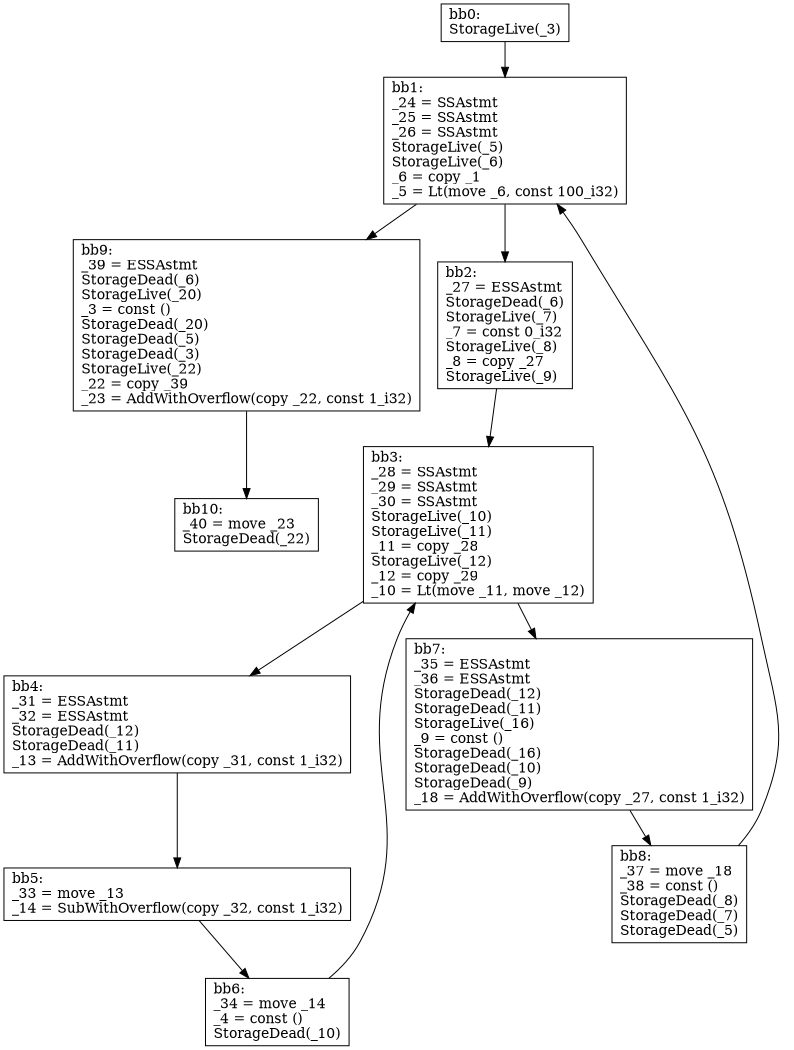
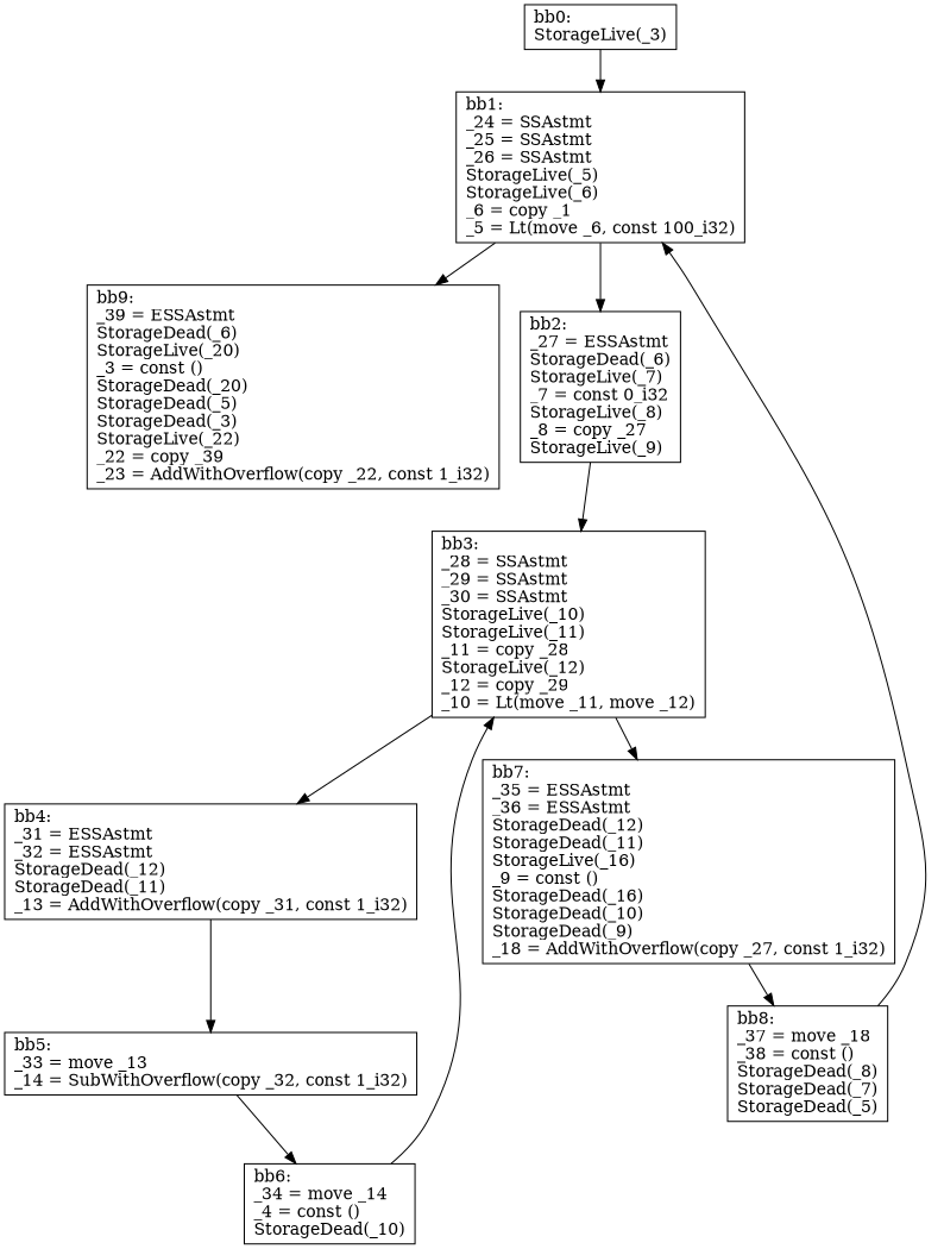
  digraph {
    node [shape=box]
    n1 [label="bb0:\lStorageLive(_3)\l"]
    n2 [label="bb1:\l_24 = SSAstmt\l_25 = SSAstmt\l_26 = SSAstmt\lStorageLive(_5)\lStorageLive(_6)\l_6 = copy _1\l_5 = Lt(move _6, const 100_i32)\l"]
    n3 [label="bb9:\l_39 = ESSAstmt\lStorageDead(_6)\lStorageLive(_20)\l_3 = const ()\lStorageDead(_20)\lStorageDead(_5)\lStorageDead(_3)\lStorageLive(_22)\l_22 = copy _39\l_23 = AddWithOverflow(copy _22, const 1_i32)\l"]
    n4 [label="bb2:\l_27 = ESSAstmt\lStorageDead(_6)\lStorageLive(_7)\l_7 = const 0_i32\lStorageLive(_8)\l_8 = copy _27\lStorageLive(_9)\l"]
-   n5 [label="bb10:\l_40 = move _23\lStorageDead(_22)\l"]
    n6 [label="bb3:\l_28 = SSAstmt\l_29 = SSAstmt\l_30 = SSAstmt\lStorageLive(_10)\lStorageLive(_11)\l_11 = copy _28\lStorageLive(_12)\l_12 = copy _29\l_10 = Lt(move _11, move _12)\l"]
    n7 [label="bb7:\l_35 = ESSAstmt\l_36 = ESSAstmt\lStorageDead(_12)\lStorageDead(_11)\lStorageLive(_16)\l_9 = const ()\lStorageDead(_16)\lStorageDead(_10)\lStorageDead(_9)\l_18 = AddWithOverflow(copy _27, const 1_i32)\l"]
    n8 [label="bb4:\l_31 = ESSAstmt\l_32 = ESSAstmt\lStorageDead(_12)\lStorageDead(_11)\l_13 = AddWithOverflow(copy _31, const 1_i32)\l"]
    n9 [label="bb8:\l_37 = move _18\l_38 = const ()\lStorageDead(_8)\lStorageDead(_7)\lStorageDead(_5)\l"]
    n10 [label="bb5:\l_33 = move _13\l_14 = SubWithOverflow(copy _32, const 1_i32)\l"]
    n11 [label="bb6:\l_34 = move _14\l_4 = const ()\lStorageDead(_10)\l"]
    n1 -> n2
    n2 -> n3
    n2 -> n4
-   n3 -> n5
    n4 -> n6
    n6 -> n7
    n6 -> n8
    n7 -> n9
    n8 -> n10
    n9 -> n2
    n10 -> n11
    n11 -> n6
  }
